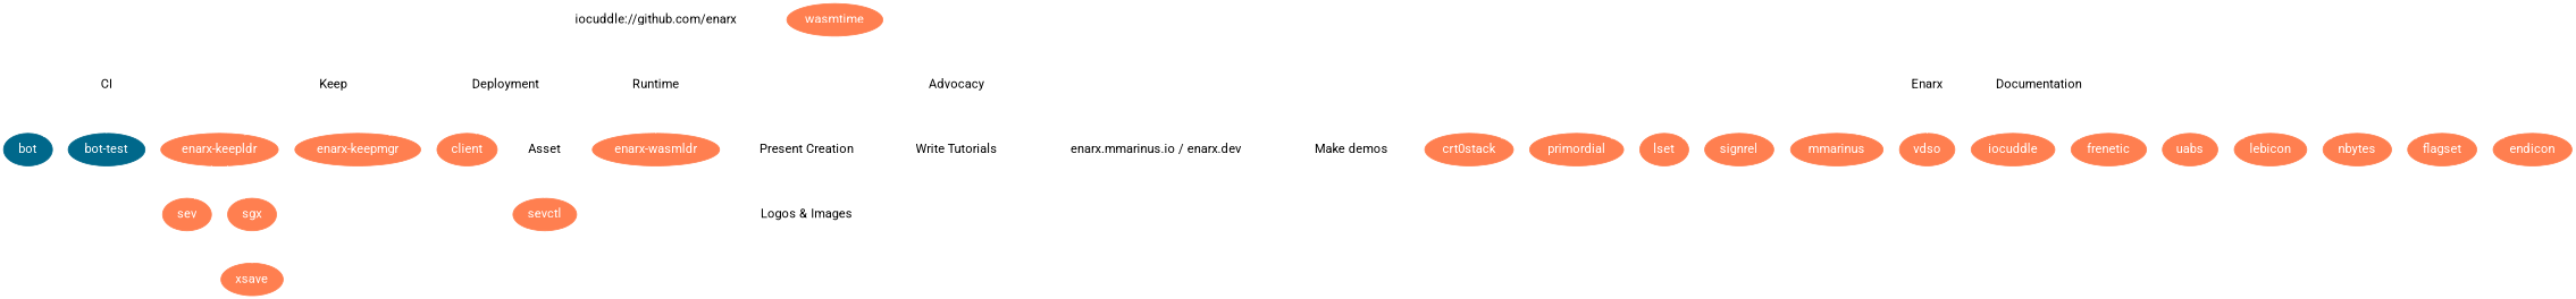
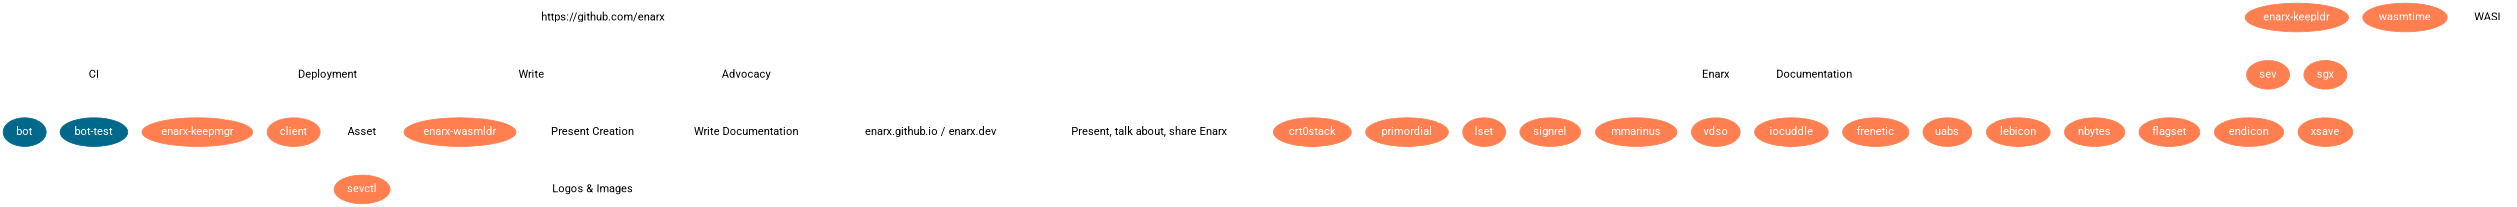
  graph {
    fontname=Roboto
    node [color=coral fontcolor=white fontname=Roboto style=filled]
    edge [color=white fontname=Roboto]
-   n1 [color=white fontcolor=black label="iocuddle://github.com/enarx"]
+   n1 [color=white fontcolor=black label="https://github.com/enarx"]
    "enarx-keepldr"
    sev
    sgx
    crt0stack
    xsave
    bot [color=deepskyblue4]
    "bot-test" [color=deepskyblue4]
    "enarx-keepmgr"
    sevctl
    client
    "enarx-wasmldr"
    primordial
    lset
    signrel
    mmarinus
    vdso
    iocuddle
    frenetic
    uabs
    lebicon
    nbytes
    flagset
    endicon
    wasmtime
    CI [color=white fontcolor=black]
-   Keep [color=white fontcolor=black]
    Deployment [color=white fontcolor=black]
-   Runtime [color=white fontcolor=black]
+   Runtime [color=white fontcolor=black label=Write]
    Advocacy [color=white fontcolor=black]
    n31 [color=white fontcolor=black label=Enarx]
    Documentation [color=white fontcolor=black]
    n33 [color=white fontcolor=black label=Asset]
    n34 [color=white fontcolor=black label="Present Creation"]
-   "Write Tutorials" [color=white fontcolor=black]
-   "enarx.github.io / enarx.dev" [color=white fontcolor=black label="enarx.mmarinus.io / enarx.dev"]
-   "Make demos" [color=white fontcolor=black]
+   "Write Tutorials" [color=white fontcolor=black label="Write Documentation"]
+   "enarx.github.io / enarx.dev" [color=white fontcolor=black]
+   "Present, talk about, share Enarx" [color=white fontcolor=black]
    "Logos & Images" [color=white fontcolor=black]
+   WASI [color=white fontcolor=black]
    subgraph sub_1 {
      n1
    }
    subgraph sub_2 {
      "enarx-keepldr"
    }
    subgraph sub_3 {
      sev
    }
    subgraph sub_4 {
      sgx
    }
    subgraph sub_5 {
      crt0stack
    }
    subgraph sub_6 {
      xsave
    }
    subgraph sub_7 {
      bot
    }
    subgraph sub_8 {
      "bot-test"
    }
    subgraph sub_9 {
      "enarx-keepmgr"
    }
    subgraph sub_10 {
      sevctl
    }
    subgraph sub_11 {
      client
    }
    subgraph sub_12 {
      "enarx-wasmldr"
    }
    subgraph sub_13 {
      primordial
    }
    subgraph sub_14 {
      lset
    }
    subgraph sub_15 {
      signrel
    }
    subgraph sub_16 {
      mmarinus
    }
    subgraph sub_17 {
      vdso
    }
    subgraph sub_18 {
      iocuddle
    }
    subgraph sub_19 {
      frenetic
    }
    subgraph sub_20 {
      uabs
    }
    subgraph sub_21 {
      lebicon
    }
    subgraph sub_22 {
      nbytes
    }
    subgraph sub_23 {
      flagset
    }
    subgraph sub_24 {
      endicon
    }
    subgraph sub_25 {
      wasmtime
    }
    n1 -- CI
-   n1 -- Keep
    n1 -- Deployment
    n1 -- Runtime
    n1 -- Advocacy
    n1 -- n31
    n1 -- Documentation
    "enarx-keepldr" -- sev
    "enarx-keepldr" -- sgx
    sgx -- xsave
    CI -- bot
    CI -- "bot-test"
-   Keep -- "enarx-keepldr"
    Deployment -- "enarx-keepmgr"
    Deployment -- client
    Deployment -- n33
    Runtime -- "enarx-wasmldr"
    Advocacy -- n34
    Advocacy -- "Write Tutorials"
    Advocacy -- "enarx.github.io / enarx.dev"
-   Advocacy -- "Make demos"
+   Advocacy -- "Present, talk about, share Enarx"
    n31 -- crt0stack
    n31 -- primordial
    n31 -- lset
    n31 -- signrel
    n31 -- mmarinus
    n31 -- vdso
    n31 -- iocuddle
    n31 -- frenetic
    n31 -- uabs
    n31 -- lebicon
    n31 -- nbytes
    n31 -- flagset
    n31 -- endicon
    n33 -- sevctl
    n34 -- "Logos & Images"
  }
